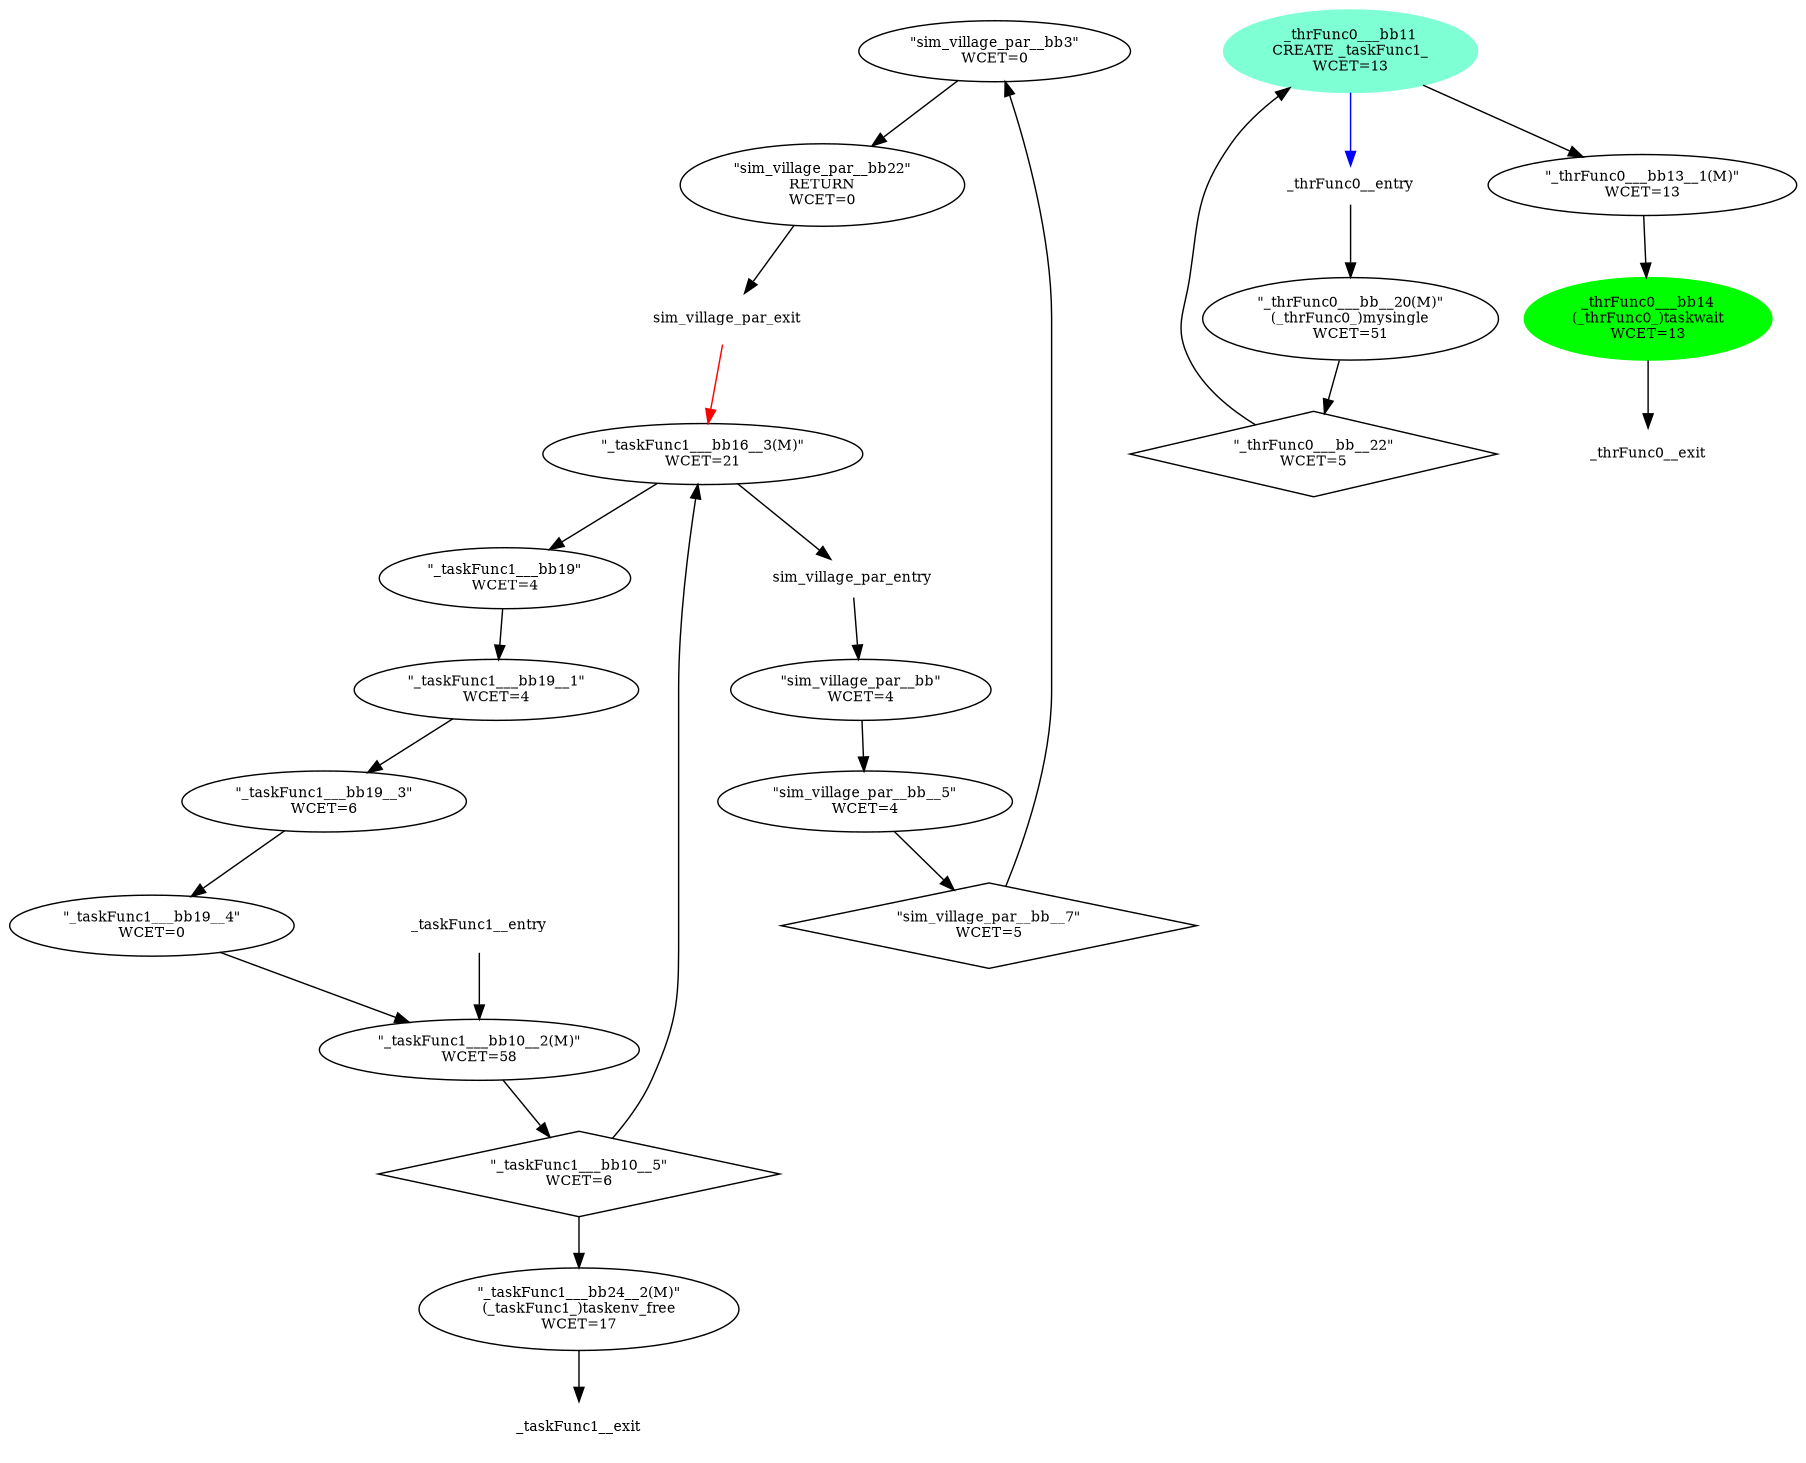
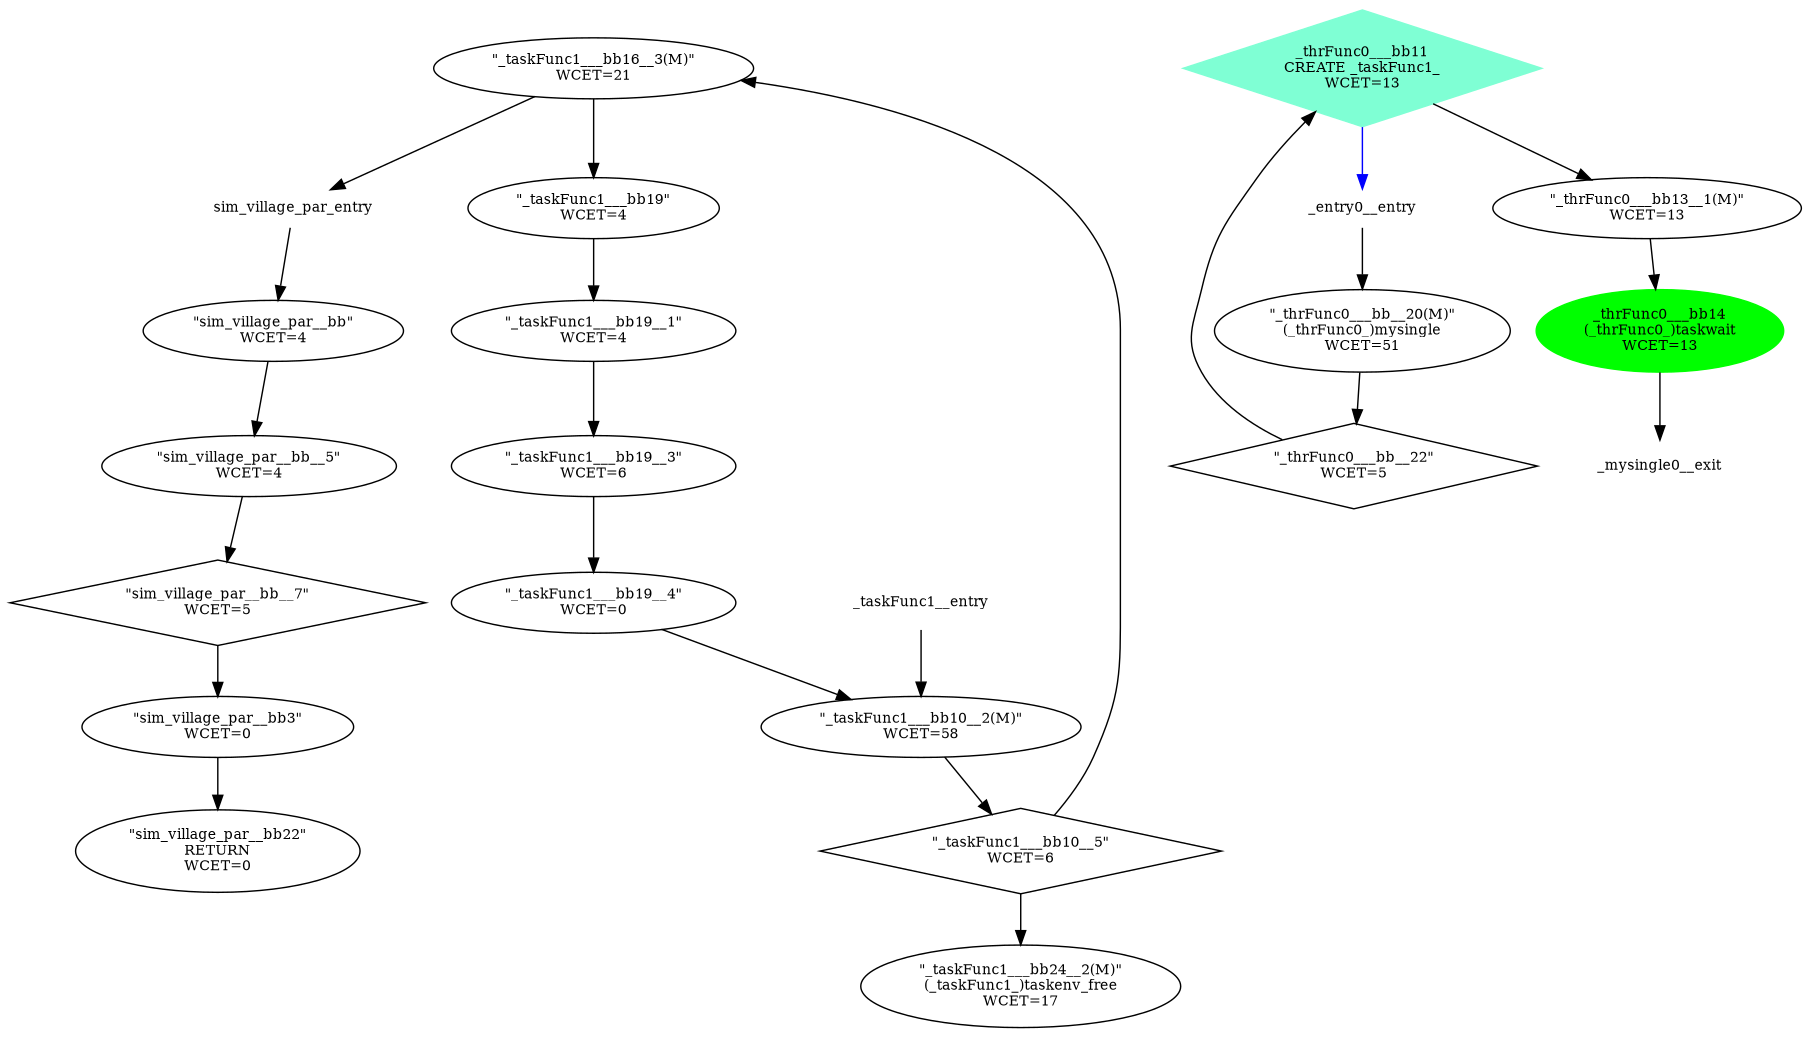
  strict digraph {
    fontsize=10
    rankdir=TB
    node [fontsize=10]
    n1 [label="\"sim_village_par__bb3\"\nWCET=0" width=0.01]
    n2 [label="\"sim_village_par__bb22\"\nRETURN\nWCET=0" width=0.01]
-   n3 [color=white label=sim_village_par_exit width=0.01]
    n4 [label="\"_taskFunc1___bb16__3(M)\"\nWCET=21" width=0.01]
    n5 [color=white height=0.01 label=sim_village_par_entry width=0.01]
    n6 [label="\"_taskFunc1___bb19\"\nWCET=4" width=0.01]
    n7 [label="\"sim_village_par__bb\"\nWCET=4" width=0.01]
    n8 [label="\"sim_village_par__bb__5\"\nWCET=4" width=0.01]
    n9 [label="\"sim_village_par__bb__7\"\nWCET=5" shape=diamond width=0.01]
    n10 [color=green label="_thrFunc0___bb14\n(_thrFunc0_)taskwait\nWCET=13" style=filled width=0.01]
-   n11 [color=white label=_thrFunc0__exit width=0.01]
+   n11 [color=white label=_mysingle0__exit width=0.01]
    n12 [label="\"_thrFunc0___bb__22\"\nWCET=5" shape=diamond width=0.01]
-   n13 [color=aquamarine label="_thrFunc0___bb11\nCREATE _taskFunc1_\nWCET=13" style=filled width=0.01]
+   n13 [color=aquamarine label="_thrFunc0___bb11\nCREATE _taskFunc1_\nWCET=13" style=filled width=0.01 shape=diamond]
    n14 [label="\"_thrFunc0___bb13__1(M)\"\nWCET=13" width=0.01]
-   n15 [color=white height=0.01 label=_thrFunc0__entry width=0.01]
+   n15 [color=white height=0.01 label=_entry0__entry width=0.01]
    n16 [color=white height=0.01 label=_taskFunc1__entry shape=diamond width=0.01]
    n17 [label="\"_taskFunc1___bb10__2(M)\"\nWCET=58" width=0.01]
    n18 [label="\"_thrFunc0___bb__20(M)\"\n(_thrFunc0_)mysingle\nWCET=51" width=0.01]
    n19 [label="\"_taskFunc1___bb19__1\"\nWCET=4" width=0.01]
    n20 [label="\"_taskFunc1___bb19__3\"\nWCET=6" width=0.01]
    n21 [label="\"_taskFunc1___bb19__4\"\nWCET=0" width=0.01]
-   n22 [color=white label=_taskFunc1__exit width=0.01]
    n23 [label="\"_taskFunc1___bb10__5\"\nWCET=6" shape=diamond width=0.01]
    n24 [label="\"_taskFunc1___bb24__2(M)\"\n(_taskFunc1_)taskenv_free\nWCET=17" width=0.01]
    n1 -> n2
-   n2 -> n3
-   n3 -> n4 [color=red]
    n4 -> n5
    n4 -> n6
    n5 -> n7
    n6 -> n19
    n7 -> n8
    n8 -> n9
    n9 -> n1
    n10 -> n11
    n12 -> n13
    n13 -> n14
    n13 -> n15 [color=blue]
    n14 -> n10
    n15 -> n18
    n16 -> n17
    n17 -> n23
    n18 -> n12
    n19 -> n20
    n20 -> n21
    n21 -> n17
    n23 -> n4
    n23 -> n24
-   n24 -> n22
  }
